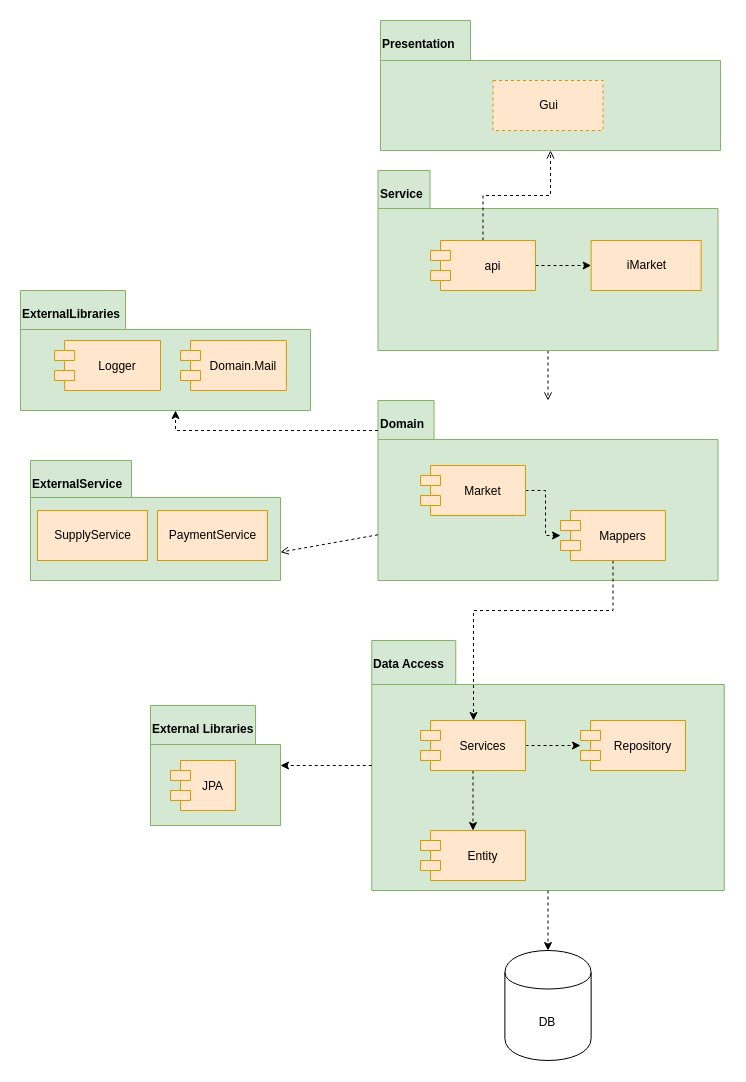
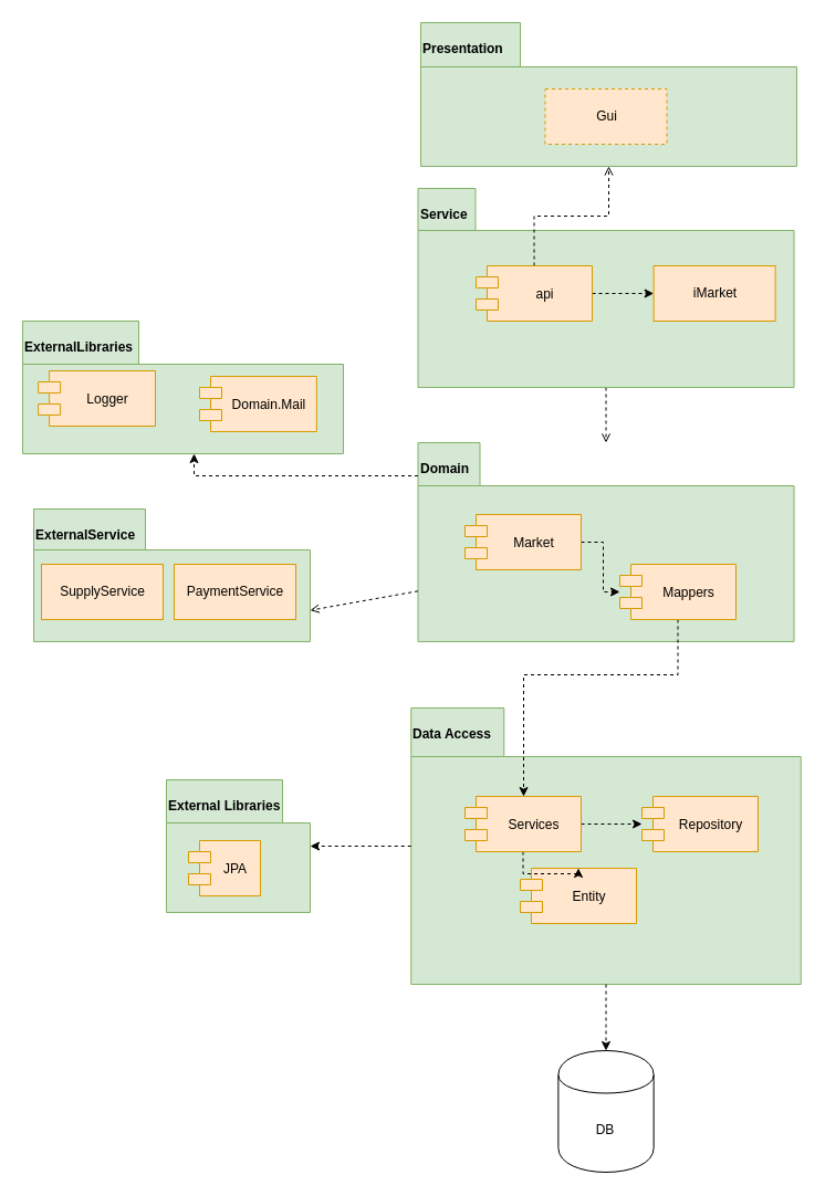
  <mxCell id="0" />
  <mxCell id="1" parent="0" />
  <mxCell id="2" value="Domain" style="shape=folder;fontStyle=1;spacingTop=10;tabWidth=56;tabHeight=39;tabPosition=left;html=1;align=left;verticalAlign=top;fillColor=#d5e8d4;strokeColor=#82b366;shadow=0;" parent="1" vertex="1"><mxGeometry x="377.5" y="400" width="340" height="180" as="geometry" /></mxCell>
  <mxCell id="3" value="Data Access" style="shape=folder;fontStyle=1;spacingTop=10;tabWidth=84;tabHeight=44;tabPosition=left;html=1;align=left;verticalAlign=top;fillColor=#d5e8d4;strokeColor=#82b366;shadow=0;" vertex="1" parent="1"><mxGeometry x="371.25" y="640" width="352.5" height="250" as="geometry" /></mxCell>
  <mxCell id="4" style="edgeStyle=orthogonalEdgeStyle;rounded=0;orthogonalLoop=1;jettySize=auto;html=1;dashed=1;" edge="1" parent="1" source="34" target="28"><mxGeometry relative="1" as="geometry"><Array as="points"><mxPoint x="613" y="610" /><mxPoint x="473" y="610" /></Array></mxGeometry></mxCell>
  <mxCell id="5" style="edgeStyle=orthogonalEdgeStyle;rounded=0;orthogonalLoop=1;jettySize=auto;html=1;endArrow=open;endFill=0;dashed=1;" parent="1" source="6" target="2" edge="1"><mxGeometry relative="1" as="geometry"><Array as="points" /></mxGeometry></mxCell>
  <mxCell id="6" value="Service" style="shape=folder;fontStyle=1;spacingTop=10;tabWidth=52;tabHeight=38;tabPosition=left;html=1;align=left;verticalAlign=top;fillColor=#d5e8d4;strokeColor=#82b366;" parent="1" vertex="1"><mxGeometry x="377.5" y="170" width="340" height="180" as="geometry" /></mxCell>
  <mxCell id="7" style="rounded=0;orthogonalLoop=1;jettySize=auto;html=1;entryX=1;entryY=0.647;entryDx=0;entryDy=0;entryPerimeter=0;dashed=1;endArrow=open;endFill=0;" parent="1" edge="1"><mxGeometry relative="1" as="geometry"><mxPoint x="377.5" y="534.276" as="sourcePoint" /><mxPoint x="280" y="551.64" as="targetPoint" /></mxGeometry></mxCell>
  <mxCell id="8" style="edgeStyle=orthogonalEdgeStyle;rounded=0;orthogonalLoop=1;jettySize=auto;html=1;dashed=1;" edge="1" parent="1" source="9" target="34"><mxGeometry relative="1" as="geometry" /></mxCell>
  <mxCell id="9" value="Market" style="shape=module;align=left;spacingLeft=20;align=center;verticalAlign=middle;fillColor=#ffe6cc;strokeColor=#d79b00;" parent="1" vertex="1"><mxGeometry x="420" y="465" width="105" height="50" as="geometry" /></mxCell>
  <mxCell id="10" value="" style="group" parent="1" vertex="1" connectable="0"><mxGeometry x="30" y="460" width="250" height="120" as="geometry" /></mxCell>
  <mxCell id="11" value="ExternalService" style="shape=folder;fontStyle=1;spacingTop=10;tabWidth=101;tabHeight=37;tabPosition=left;html=1;align=left;verticalAlign=top;fillColor=#d5e8d4;strokeColor=#82b366;" parent="10" vertex="1"><mxGeometry width="250" height="120" as="geometry" /></mxCell>
  <mxCell id="12" value="PaymentService" style="html=1;fillColor=#ffe6cc;strokeColor=#d79b00;" parent="10" vertex="1"><mxGeometry x="127" y="50" width="110" height="50" as="geometry" /></mxCell>
  <mxCell id="13" value="SupplyService" style="html=1;fillColor=#ffe6cc;strokeColor=#d79b00;" parent="10" vertex="1"><mxGeometry x="7" y="50" width="110" height="50" as="geometry" /></mxCell>
  <mxCell id="14" value="iMarket" style="html=1;fillColor=#ffe6cc;strokeColor=#d79b00;" parent="1" vertex="1"><mxGeometry x="590.63" y="240" width="110" height="50" as="geometry" /></mxCell>
  <mxCell id="15" value="" style="group" parent="1" vertex="1" connectable="0"><mxGeometry x="20" y="290" width="290" height="120" as="geometry" /></mxCell>
  <mxCell id="16" value="ExternalLibraries" style="shape=folder;fontStyle=1;spacingTop=10;tabWidth=105;tabHeight=39;tabPosition=left;html=1;align=left;verticalAlign=top;fillColor=#d5e8d4;strokeColor=#82b366;" parent="15" vertex="1"><mxGeometry width="290" height="120" as="geometry" /></mxCell>
- <mxCell id="17" value="Logger" style="shape=module;align=left;spacingLeft=20;align=center;verticalAlign=middle;fillColor=#ffe6cc;strokeColor=#d79b00;" parent="15" vertex="1"><mxGeometry x="34.12" y="50" width="105.88" height="50" as="geometry" /></mxCell>
+ <mxCell id="17" value="Logger" style="shape=module;align=left;spacingLeft=20;align=center;verticalAlign=middle;fillColor=#ffe6cc;strokeColor=#d79b00;" parent="15" vertex="1"><mxGeometry x="14.12" y="45" width="105.88" height="50" as="geometry" /></mxCell>
  <mxCell id="18" value="Domain.Mail" style="shape=module;align=left;spacingLeft=20;align=center;verticalAlign=middle;fillColor=#ffe6cc;strokeColor=#d79b00;" parent="15" vertex="1"><mxGeometry x="160" y="50" width="105.88" height="50" as="geometry" /></mxCell>
  <mxCell id="19" style="edgeStyle=orthogonalEdgeStyle;rounded=0;orthogonalLoop=1;jettySize=auto;html=1;dashed=1;" parent="1" source="2" target="16" edge="1"><mxGeometry relative="1" as="geometry"><mxPoint x="270" y="275" as="targetPoint" /><mxPoint x="387.5" y="275" as="sourcePoint" /><Array as="points"><mxPoint x="175" y="430" /></Array></mxGeometry></mxCell>
  <mxCell id="20" value="Presentation" style="shape=folder;fontStyle=1;spacingTop=10;tabWidth=90;tabHeight=40;tabPosition=left;html=1;align=left;verticalAlign=top;fillColor=#d5e8d4;strokeColor=#82b366;" parent="1" vertex="1"><mxGeometry x="380" y="20" width="340" height="130" as="geometry" /></mxCell>
  <mxCell id="21" value="Gui" style="html=1;fillColor=#ffe6cc;strokeColor=#d79b00;dashed=1;" parent="1" vertex="1"><mxGeometry x="492.5" y="80" width="110" height="50" as="geometry" /></mxCell>
  <mxCell id="22" style="edgeStyle=orthogonalEdgeStyle;rounded=0;orthogonalLoop=1;jettySize=auto;html=1;endArrow=open;endFill=0;dashed=1;" parent="1" source="36" target="20" edge="1"><mxGeometry relative="1" as="geometry"><mxPoint x="557.533" y="360" as="sourcePoint" /><mxPoint x="556.48" y="443.48" as="targetPoint" /></mxGeometry></mxCell>
  <mxCell id="23" style="edgeStyle=orthogonalEdgeStyle;rounded=0;orthogonalLoop=1;jettySize=auto;html=1;dashed=1;" edge="1" parent="1" source="3" target="33"><mxGeometry relative="1" as="geometry" /></mxCell>
  <mxCell id="24" style="edgeStyle=orthogonalEdgeStyle;rounded=0;orthogonalLoop=1;jettySize=auto;html=1;dashed=1;" edge="1" parent="1" source="3" target="31"><mxGeometry relative="1" as="geometry" /></mxCell>
- <mxCell id="25" value="Entity" style="shape=module;align=left;spacingLeft=20;align=center;verticalAlign=middle;fillColor=#ffe6cc;strokeColor=#d79b00;" vertex="1" parent="1"><mxGeometry x="420" y="830" width="105" height="50" as="geometry" /></mxCell>
+ <mxCell id="25" value="Entity" style="shape=module;align=left;spacingLeft=20;align=center;verticalAlign=middle;fillColor=#ffe6cc;strokeColor=#d79b00;" vertex="1" parent="1"><mxGeometry x="470" y="785" width="105" height="50" as="geometry" /></mxCell>
  <mxCell id="26" style="edgeStyle=orthogonalEdgeStyle;rounded=0;orthogonalLoop=1;jettySize=auto;html=1;dashed=1;" edge="1" parent="1" source="28" target="29"><mxGeometry relative="1" as="geometry" /></mxCell>
  <mxCell id="27" style="edgeStyle=orthogonalEdgeStyle;rounded=0;orthogonalLoop=1;jettySize=auto;html=1;dashed=1;" edge="1" parent="1" source="28" target="25"><mxGeometry relative="1" as="geometry" /></mxCell>
  <mxCell id="28" value="Services" style="shape=module;align=left;spacingLeft=20;align=center;verticalAlign=middle;fillColor=#ffe6cc;strokeColor=#d79b00;" vertex="1" parent="1"><mxGeometry x="420" y="720" width="105" height="50" as="geometry" /></mxCell>
  <mxCell id="29" value="Repository" style="shape=module;align=left;spacingLeft=20;align=center;verticalAlign=middle;fillColor=#ffe6cc;strokeColor=#d79b00;" vertex="1" parent="1"><mxGeometry x="580" y="720" width="105" height="50" as="geometry" /></mxCell>
  <mxCell id="30" value="" style="group" vertex="1" connectable="0" parent="1"><mxGeometry x="30" y="705" width="250" height="120" as="geometry" /></mxCell>
  <mxCell id="31" value="External Libraries" style="shape=folder;fontStyle=1;spacingTop=10;tabWidth=105;tabHeight=39;tabPosition=left;html=1;align=left;verticalAlign=top;fillColor=#d5e8d4;strokeColor=#82b366;" vertex="1" parent="30"><mxGeometry x="120" width="130" height="120" as="geometry" /></mxCell>
  <mxCell id="32" value="JPA" style="shape=module;align=left;spacingLeft=20;align=center;verticalAlign=middle;fillColor=#ffe6cc;strokeColor=#d79b00;" vertex="1" parent="30"><mxGeometry x="140.004" y="55" width="65" height="50" as="geometry" /></mxCell>
  <mxCell id="33" value="DB" style="shape=cylinder;whiteSpace=wrap;html=1;boundedLbl=1;backgroundOutline=1;" vertex="1" parent="1"><mxGeometry x="504.38" y="950" width="86.25" height="110" as="geometry" /></mxCell>
  <mxCell id="34" value="Mappers" style="shape=module;align=left;spacingLeft=20;align=center;verticalAlign=middle;fillColor=#ffe6cc;strokeColor=#d79b00;" vertex="1" parent="1"><mxGeometry x="560" y="510" width="105" height="50" as="geometry" /></mxCell>
  <mxCell id="35" style="edgeStyle=orthogonalEdgeStyle;rounded=0;orthogonalLoop=1;jettySize=auto;html=1;dashed=1;" edge="1" parent="1" source="36" target="14"><mxGeometry relative="1" as="geometry" /></mxCell>
  <mxCell id="36" value="api" style="shape=module;align=left;spacingLeft=20;align=center;verticalAlign=middle;fillColor=#ffe6cc;strokeColor=#d79b00;" vertex="1" parent="1"><mxGeometry x="430" y="240" width="105" height="50" as="geometry" /></mxCell>
